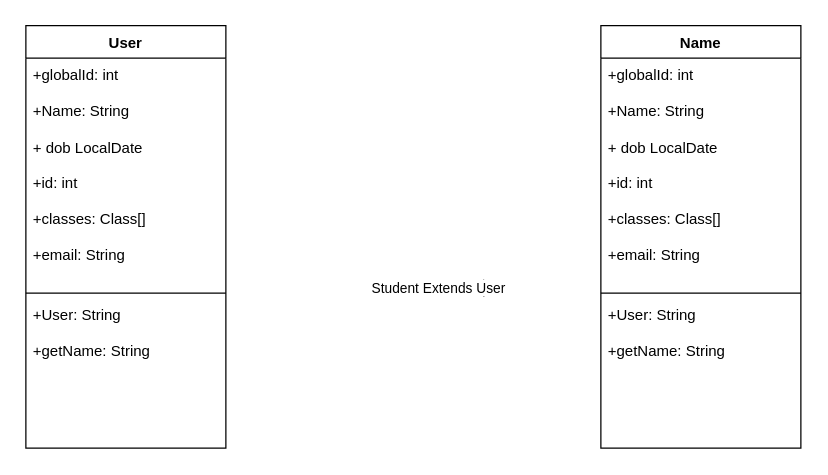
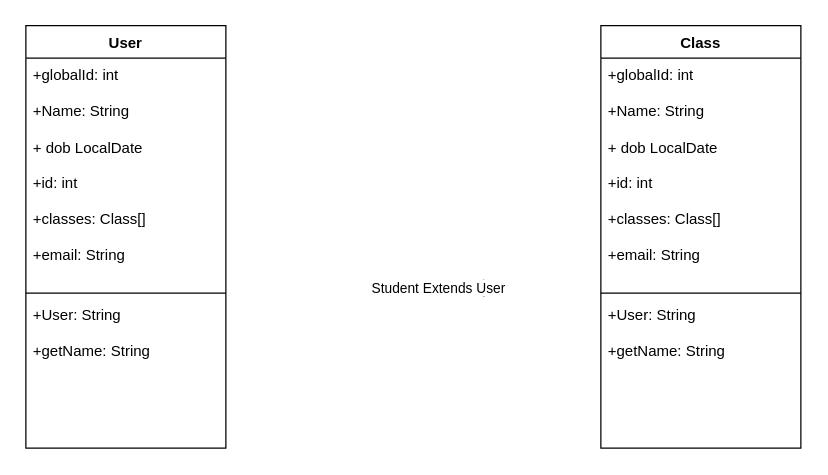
  <mxCell id="0" />
  <mxCell id="1" parent="0" />
  <mxCell id="2" value="User" style="swimlane;fontStyle=1;align=center;verticalAlign=top;childLayout=stackLayout;horizontal=1;startSize=26;horizontalStack=0;resizeParent=1;resizeParentMax=0;resizeLast=0;collapsible=1;marginBottom=0;whiteSpace=wrap;html=1;" vertex="1" parent="1"><mxGeometry x="20" y="20" width="160" height="338" as="geometry" /></mxCell>
  <mxCell id="3" value="+globalId: int&lt;div&gt;&lt;br&gt;&lt;div&gt;+Name: String&lt;/div&gt;&lt;div&gt;&lt;br&gt;&lt;/div&gt;&lt;div&gt;+ dob LocalDate&lt;/div&gt;&lt;div&gt;&lt;br&gt;&lt;/div&gt;&lt;div&gt;+id: int&lt;/div&gt;&lt;div&gt;&lt;br&gt;&lt;/div&gt;&lt;div&gt;+classes: Class[]&lt;/div&gt;&lt;div&gt;&lt;br&gt;&lt;/div&gt;&lt;div&gt;+email: String&lt;/div&gt;&lt;/div&gt;&lt;div&gt;&lt;br&gt;&lt;/div&gt;" style="text;strokeColor=none;fillColor=none;align=left;verticalAlign=top;spacingLeft=4;spacingRight=4;overflow=hidden;rotatable=0;points=[[0,0.5],[1,0.5]];portConstraint=eastwest;whiteSpace=wrap;html=1;" vertex="1" parent="2"><mxGeometry y="26" width="160" height="184" as="geometry" /></mxCell>
  <mxCell id="4" value="" style="line;strokeWidth=1;fillColor=none;align=left;verticalAlign=middle;spacingTop=-1;spacingLeft=3;spacingRight=3;rotatable=0;labelPosition=right;points=[];portConstraint=eastwest;strokeColor=inherit;" vertex="1" parent="2"><mxGeometry y="210" width="160" height="8" as="geometry" /></mxCell>
  <mxCell id="5" value="+User: String&lt;div&gt;&lt;br&gt;&lt;/div&gt;&lt;div&gt;+getName: String&lt;/div&gt;" style="text;strokeColor=none;fillColor=none;align=left;verticalAlign=top;spacingLeft=4;spacingRight=4;overflow=hidden;rotatable=0;points=[[0,0.5],[1,0.5]];portConstraint=eastwest;whiteSpace=wrap;html=1;" vertex="1" parent="2"><mxGeometry y="218" width="160" height="120" as="geometry" /></mxCell>
- <mxCell id="6" value="Name" style="swimlane;fontStyle=1;align=center;verticalAlign=top;childLayout=stackLayout;horizontal=1;startSize=26;horizontalStack=0;resizeParent=1;resizeParentMax=0;resizeLast=0;collapsible=1;marginBottom=0;whiteSpace=wrap;html=1;" vertex="1" parent="1"><mxGeometry x="480" y="20" width="160" height="338" as="geometry" /></mxCell>
+ <mxCell id="6" value="Class" style="swimlane;fontStyle=1;align=center;verticalAlign=top;childLayout=stackLayout;horizontal=1;startSize=26;horizontalStack=0;resizeParent=1;resizeParentMax=0;resizeLast=0;collapsible=1;marginBottom=0;whiteSpace=wrap;html=1;" vertex="1" parent="1"><mxGeometry x="480" y="20" width="160" height="338" as="geometry" /></mxCell>
  <mxCell id="7" value="+globalId: int&lt;div&gt;&lt;br&gt;&lt;div&gt;+Name: String&lt;/div&gt;&lt;div&gt;&lt;br&gt;&lt;/div&gt;&lt;div&gt;+ dob LocalDate&lt;/div&gt;&lt;div&gt;&lt;br&gt;&lt;/div&gt;&lt;div&gt;+id: int&lt;/div&gt;&lt;div&gt;&lt;br&gt;&lt;/div&gt;&lt;div&gt;+classes: Class[]&lt;/div&gt;&lt;div&gt;&lt;br&gt;&lt;/div&gt;&lt;div&gt;+email: String&lt;/div&gt;&lt;/div&gt;&lt;div&gt;&lt;br&gt;&lt;/div&gt;" style="text;strokeColor=none;fillColor=none;align=left;verticalAlign=top;spacingLeft=4;spacingRight=4;overflow=hidden;rotatable=0;points=[[0,0.5],[1,0.5]];portConstraint=eastwest;whiteSpace=wrap;html=1;" vertex="1" parent="6"><mxGeometry y="26" width="160" height="184" as="geometry" /></mxCell>
  <mxCell id="8" value="" style="line;strokeWidth=1;fillColor=none;align=left;verticalAlign=middle;spacingTop=-1;spacingLeft=3;spacingRight=3;rotatable=0;labelPosition=right;points=[];portConstraint=eastwest;strokeColor=inherit;" vertex="1" parent="6"><mxGeometry y="210" width="160" height="8" as="geometry" /></mxCell>
  <mxCell id="9" value="+User: String&lt;div&gt;&lt;br&gt;&lt;/div&gt;&lt;div&gt;+getName: String&lt;/div&gt;" style="text;strokeColor=none;fillColor=none;align=left;verticalAlign=top;spacingLeft=4;spacingRight=4;overflow=hidden;rotatable=0;points=[[0,0.5],[1,0.5]];portConstraint=eastwest;whiteSpace=wrap;html=1;" vertex="1" parent="6"><mxGeometry y="218" width="160" height="120" as="geometry" /></mxCell>
  <mxCell id="10" value="Student Extends User" style="endArrow=open;endSize=12;dashed=1;html=1;rounded=0;" edge="1" parent="1"><mxGeometry width="160" relative="1" as="geometry"><mxPoint x="300" y="230" as="sourcePoint" /><mxPoint x="400" y="230" as="targetPoint" /><Array as="points"><mxPoint x="350" y="230" /></Array></mxGeometry></mxCell>
